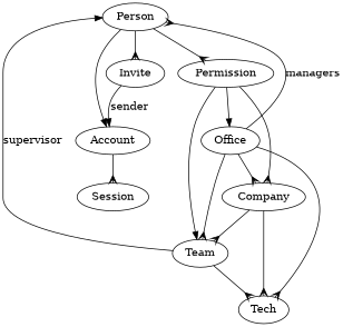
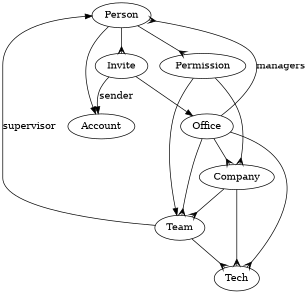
  digraph {
    edge [arrowhead=crow]
    Person
    Account
    Invite
    Permission
-   Session
    Company
    Office
    Team
    Tech
    Person -> Account [arrowhead=""]
    Person -> Invite
    Person -> Permission
-   Account -> Session
    Invite -> Account [label=sender arrowhead=""]
    Permission -> Company
-   Permission -> Office [arrowhead=""]
+   Invite -> Office [arrowhead=""]
    Permission -> Team [arrowhead=""]
    Company -> Team
    Company -> Tech
    Office -> Person [label=managers]
    Office -> Company
    Office -> Team
    Office -> Tech
    Team -> Person [label=supervisor arrowhead=""]
    Team -> Tech
  }
